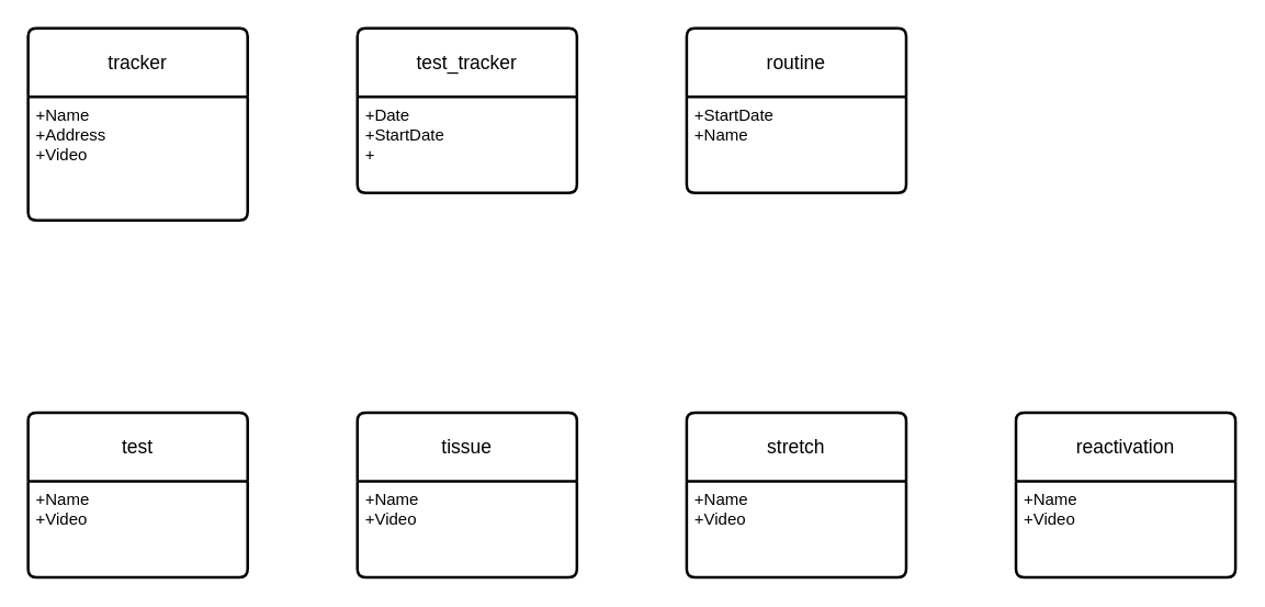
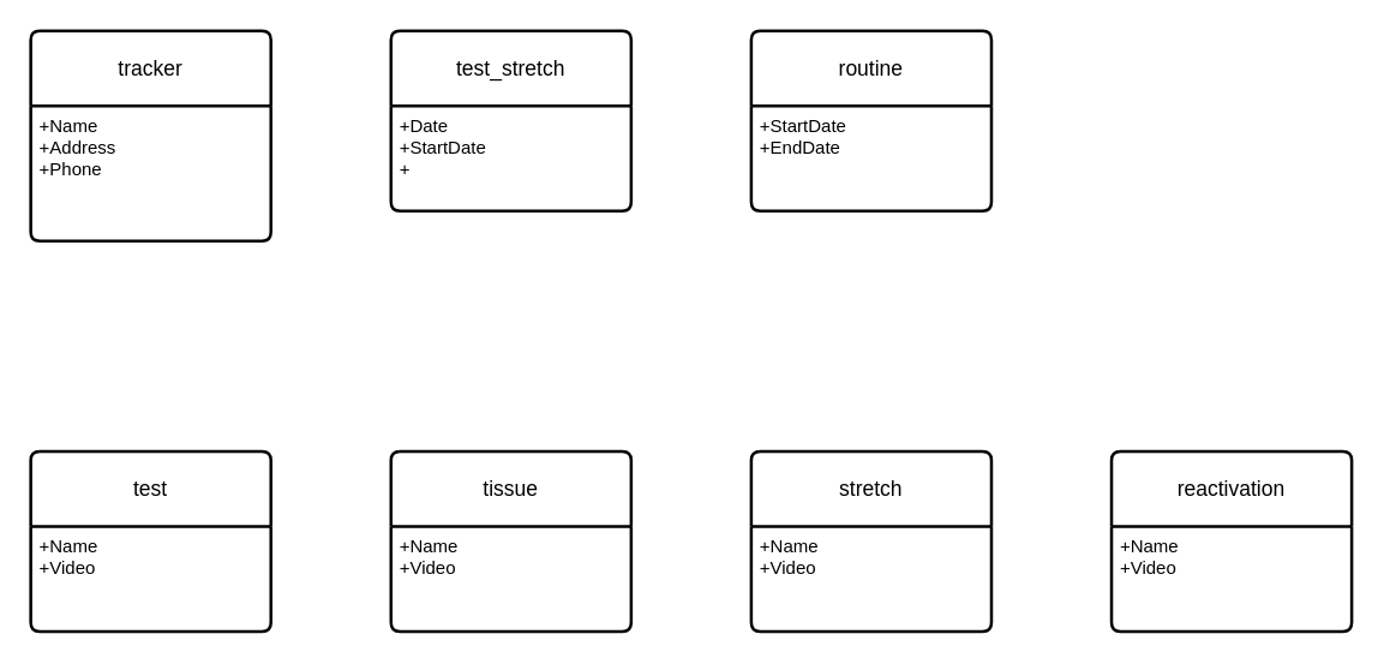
  <mxCell id="0" />
  <mxCell id="1" parent="0" />
  <mxCell id="2" value="tracker" style="swimlane;childLayout=stackLayout;horizontal=1;startSize=50;horizontalStack=0;rounded=1;fontSize=14;fontStyle=0;strokeWidth=2;resizeParent=0;resizeLast=1;shadow=0;dashed=0;align=center;arcSize=4;whiteSpace=wrap;html=1;" vertex="1" parent="1"><mxGeometry x="20" y="20" width="160" height="140" as="geometry" /></mxCell>
- <mxCell id="3" value="+Name&amp;nbsp;&lt;br&gt;+Address&lt;br&gt;+Video" style="align=left;strokeColor=none;fillColor=none;spacingLeft=4;fontSize=12;verticalAlign=top;resizable=0;rotatable=0;part=1;html=1;" vertex="1" parent="2"><mxGeometry y="50" width="160" height="90" as="geometry" /></mxCell>
+ <mxCell id="3" value="+Name&amp;nbsp;&lt;br&gt;+Address&lt;br&gt;+Phone" style="align=left;strokeColor=none;fillColor=none;spacingLeft=4;fontSize=12;verticalAlign=top;resizable=0;rotatable=0;part=1;html=1;" vertex="1" parent="2"><mxGeometry y="50" width="160" height="90" as="geometry" /></mxCell>
  <mxCell id="4" value="test" style="swimlane;childLayout=stackLayout;horizontal=1;startSize=50;horizontalStack=0;rounded=1;fontSize=14;fontStyle=0;strokeWidth=2;resizeParent=0;resizeLast=1;shadow=0;dashed=0;align=center;arcSize=4;whiteSpace=wrap;html=1;" vertex="1" parent="1"><mxGeometry x="20" y="300" width="160" height="120" as="geometry" /></mxCell>
  <mxCell id="5" value="+Name&lt;br&gt;+Video" style="align=left;strokeColor=none;fillColor=none;spacingLeft=4;fontSize=12;verticalAlign=top;resizable=0;rotatable=0;part=1;html=1;" vertex="1" parent="4"><mxGeometry y="50" width="160" height="70" as="geometry" /></mxCell>
  <mxCell id="6" value="routine" style="swimlane;childLayout=stackLayout;horizontal=1;startSize=50;horizontalStack=0;rounded=1;fontSize=14;fontStyle=0;strokeWidth=2;resizeParent=0;resizeLast=1;shadow=0;dashed=0;align=center;arcSize=4;whiteSpace=wrap;html=1;" vertex="1" parent="1"><mxGeometry x="500" y="20" width="160" height="120" as="geometry" /></mxCell>
- <mxCell id="7" value="+StartDate&lt;br&gt;+Name&lt;br&gt;" style="align=left;strokeColor=none;fillColor=none;spacingLeft=4;fontSize=12;verticalAlign=top;resizable=0;rotatable=0;part=1;html=1;" vertex="1" parent="6"><mxGeometry y="50" width="160" height="70" as="geometry" /></mxCell>
+ <mxCell id="7" value="+StartDate&lt;br&gt;+EndDate&lt;br&gt;" style="align=left;strokeColor=none;fillColor=none;spacingLeft=4;fontSize=12;verticalAlign=top;resizable=0;rotatable=0;part=1;html=1;" vertex="1" parent="6"><mxGeometry y="50" width="160" height="70" as="geometry" /></mxCell>
  <mxCell id="8" value="tissue" style="swimlane;childLayout=stackLayout;horizontal=1;startSize=50;horizontalStack=0;rounded=1;fontSize=14;fontStyle=0;strokeWidth=2;resizeParent=0;resizeLast=1;shadow=0;dashed=0;align=center;arcSize=4;whiteSpace=wrap;html=1;" vertex="1" parent="1"><mxGeometry x="260" y="300" width="160" height="120" as="geometry" /></mxCell>
  <mxCell id="9" value="+Name&lt;br&gt;+Video" style="align=left;strokeColor=none;fillColor=none;spacingLeft=4;fontSize=12;verticalAlign=top;resizable=0;rotatable=0;part=1;html=1;" vertex="1" parent="8"><mxGeometry y="50" width="160" height="70" as="geometry" /></mxCell>
  <mxCell id="10" value="stretch" style="swimlane;childLayout=stackLayout;horizontal=1;startSize=50;horizontalStack=0;rounded=1;fontSize=14;fontStyle=0;strokeWidth=2;resizeParent=0;resizeLast=1;shadow=0;dashed=0;align=center;arcSize=4;whiteSpace=wrap;html=1;" vertex="1" parent="1"><mxGeometry x="500" y="300" width="160" height="120" as="geometry" /></mxCell>
  <mxCell id="11" value="+Name&lt;br&gt;+Video" style="align=left;strokeColor=none;fillColor=none;spacingLeft=4;fontSize=12;verticalAlign=top;resizable=0;rotatable=0;part=1;html=1;" vertex="1" parent="10"><mxGeometry y="50" width="160" height="70" as="geometry" /></mxCell>
  <mxCell id="12" value="reactivation" style="swimlane;childLayout=stackLayout;horizontal=1;startSize=50;horizontalStack=0;rounded=1;fontSize=14;fontStyle=0;strokeWidth=2;resizeParent=0;resizeLast=1;shadow=0;dashed=0;align=center;arcSize=4;whiteSpace=wrap;html=1;" vertex="1" parent="1"><mxGeometry x="740" y="300" width="160" height="120" as="geometry" /></mxCell>
  <mxCell id="13" value="+Name&lt;br&gt;+Video" style="align=left;strokeColor=none;fillColor=none;spacingLeft=4;fontSize=12;verticalAlign=top;resizable=0;rotatable=0;part=1;html=1;" vertex="1" parent="12"><mxGeometry y="50" width="160" height="70" as="geometry" /></mxCell>
- <mxCell id="14" value="test_tracker" style="swimlane;childLayout=stackLayout;horizontal=1;startSize=50;horizontalStack=0;rounded=1;fontSize=14;fontStyle=0;strokeWidth=2;resizeParent=0;resizeLast=1;shadow=0;dashed=0;align=center;arcSize=4;whiteSpace=wrap;html=1;" vertex="1" parent="1"><mxGeometry x="260" y="20" width="160" height="120" as="geometry" /></mxCell>
+ <mxCell id="14" value="test_stretch" style="swimlane;childLayout=stackLayout;horizontal=1;startSize=50;horizontalStack=0;rounded=1;fontSize=14;fontStyle=0;strokeWidth=2;resizeParent=0;resizeLast=1;shadow=0;dashed=0;align=center;arcSize=4;whiteSpace=wrap;html=1;" vertex="1" parent="1"><mxGeometry x="260" y="20" width="160" height="120" as="geometry" /></mxCell>
  <mxCell id="15" value="+Date&lt;br&gt;+StartDate&lt;br&gt;+" style="align=left;strokeColor=none;fillColor=none;spacingLeft=4;fontSize=12;verticalAlign=top;resizable=0;rotatable=0;part=1;html=1;" vertex="1" parent="14"><mxGeometry y="50" width="160" height="70" as="geometry" /></mxCell>
